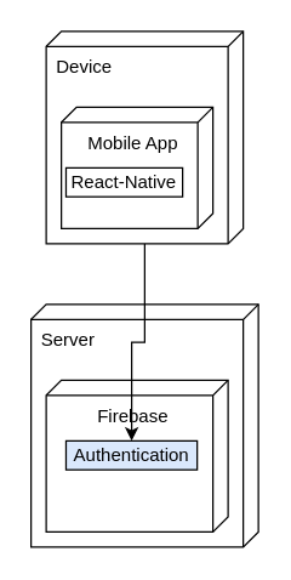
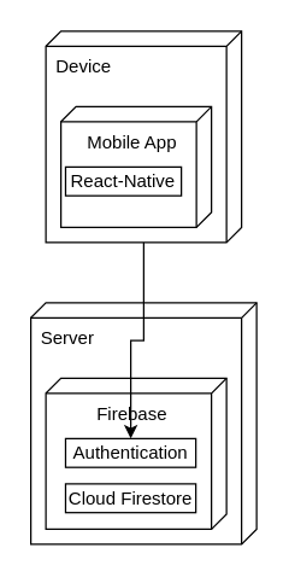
  <mxCell id="0" />
  <mxCell id="1" parent="0" />
  <mxCell id="2" value="Server" style="verticalAlign=top;align=left;shape=cube;size=10;direction=south;fontStyle=0;html=1;boundedLbl=1;spacingLeft=5;whiteSpace=wrap;" vertex="1" parent="1"><mxGeometry x="20" y="200" width="150" height="160" as="geometry" /></mxCell>
  <mxCell id="3" value="Firebase" style="verticalAlign=top;align=center;shape=cube;size=10;direction=south;html=1;boundedLbl=1;spacingLeft=5;whiteSpace=wrap;" vertex="1" parent="2"><mxGeometry width="120" height="100" relative="1" as="geometry"><mxPoint x="10" y="50" as="offset" /></mxGeometry></mxCell>
- <mxCell id="4" value="Authentication" style="rounded=0;whiteSpace=wrap;html=1;fillColor=#dae8fc;" vertex="1" parent="2"><mxGeometry x="23.08" y="90.002" width="86.54" height="19.048" as="geometry" /></mxCell>
+ <mxCell id="4" value="Authentication" style="rounded=0;whiteSpace=wrap;html=1;" vertex="1" parent="2"><mxGeometry x="23.08" y="90.002" width="86.54" height="19.048" as="geometry" /></mxCell>
+ <mxCell id="5" value="Cloud Firestore" style="rounded=0;whiteSpace=wrap;html=1;" vertex="1" parent="2"><mxGeometry x="23.08" y="119.999" width="86.54" height="19.048" as="geometry" /></mxCell>
  <mxCell id="6" style="edgeStyle=orthogonalEdgeStyle;rounded=0;orthogonalLoop=1;jettySize=auto;html=1;" edge="1" parent="1" source="7" target="4"><mxGeometry relative="1" as="geometry" /></mxCell>
  <mxCell id="7" value="Device" style="verticalAlign=top;align=left;shape=cube;size=10;direction=south;fontStyle=0;html=1;boundedLbl=1;spacingLeft=5;whiteSpace=wrap;" vertex="1" parent="1"><mxGeometry x="30" y="20" width="130" height="140" as="geometry" /></mxCell>
  <mxCell id="8" value="Mobile App" style="verticalAlign=top;align=center;shape=cube;size=10;direction=south;html=1;boundedLbl=1;spacingLeft=5;whiteSpace=wrap;" vertex="1" parent="7"><mxGeometry width="100" height="80" relative="1" as="geometry"><mxPoint x="10" y="50" as="offset" /></mxGeometry></mxCell>
  <mxCell id="9" value="React-Native" style="rounded=0;whiteSpace=wrap;html=1;" vertex="1" parent="7"><mxGeometry x="13.08" y="90" width="76.92" height="19.05" as="geometry" /></mxCell>
